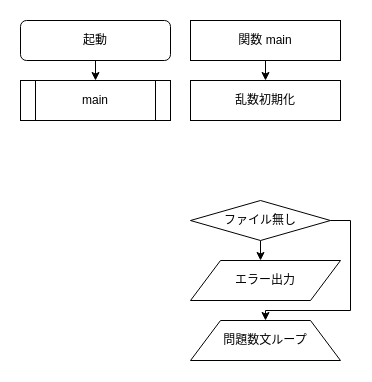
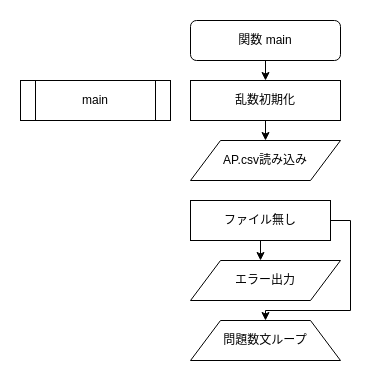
  <mxCell id="0" />
  <mxCell id="1" parent="0" />
- <mxCell id="2" style="edgeStyle=orthogonalEdgeStyle;rounded=0;orthogonalLoop=1;jettySize=auto;html=1;exitX=0.5;exitY=1;exitDx=0;exitDy=0;entryX=0.5;entryY=0;entryDx=0;entryDy=0;" edge="1" parent="1" source="3" target="4"><mxGeometry relative="1" as="geometry" /></mxCell>
- <mxCell id="3" value="起動" style="rounded=1;whiteSpace=wrap;html=1;" vertex="1" parent="1"><mxGeometry width="150" height="40" as="geometry" x="20" y="20" /></mxCell>
  <mxCell id="4" value="main" style="shape=process;whiteSpace=wrap;html=1;backgroundOutline=1;" vertex="1" parent="1"><mxGeometry y="80" width="150" height="40" as="geometry" x="20" /></mxCell>
  <mxCell id="5" style="edgeStyle=orthogonalEdgeStyle;rounded=0;orthogonalLoop=1;jettySize=auto;html=1;exitX=0.5;exitY=1;exitDx=0;exitDy=0;entryX=0.5;entryY=0;entryDx=0;entryDy=0;" edge="1" parent="1" source="6" target="8"><mxGeometry relative="1" as="geometry" /></mxCell>
- <mxCell id="6" value="関数 main" style="whiteSpace=wrap;html=1;rounded=0;" vertex="1" parent="1"><mxGeometry x="190" width="150" height="40" as="geometry" y="20" /></mxCell>
+ <mxCell id="6" value="関数 main" style="rounded=1;whiteSpace=wrap;html=1;" vertex="1" parent="1"><mxGeometry x="190" width="150" height="40" as="geometry" y="20" /></mxCell>
+ <mxCell id="7" style="edgeStyle=orthogonalEdgeStyle;rounded=0;orthogonalLoop=1;jettySize=auto;html=1;exitX=0.5;exitY=1;exitDx=0;exitDy=0;entryX=0.5;entryY=0;entryDx=0;entryDy=0;" edge="1" parent="1" source="8" target="9"><mxGeometry relative="1" as="geometry" /></mxCell>
  <mxCell id="8" value="乱数初期化" style="rounded=0;whiteSpace=wrap;html=1;" vertex="1" parent="1"><mxGeometry x="190" y="80" width="150" height="40" as="geometry" /></mxCell>
+ <mxCell id="9" value="AP.csv読み込み" style="shape=parallelogram;perimeter=parallelogramPerimeter;whiteSpace=wrap;html=1;" vertex="1" parent="1"><mxGeometry x="190" y="140" width="150" height="40" as="geometry" /></mxCell>
  <mxCell id="10" style="edgeStyle=orthogonalEdgeStyle;rounded=0;orthogonalLoop=1;jettySize=auto;html=1;exitX=0.5;exitY=1;exitDx=0;exitDy=0;" edge="1" parent="1" source="12"><mxGeometry relative="1" as="geometry"><mxPoint x="260" y="260" as="targetPoint" /></mxGeometry></mxCell>
  <mxCell id="11" style="edgeStyle=orthogonalEdgeStyle;rounded=0;orthogonalLoop=1;jettySize=auto;html=1;exitX=1;exitY=0.5;exitDx=0;exitDy=0;entryX=0.5;entryY=0;entryDx=0;entryDy=0;" edge="1" parent="1" source="12" target="14"><mxGeometry relative="1" as="geometry"><Array as="points"><mxPoint x="350" y="220" /><mxPoint x="350" y="310" /><mxPoint x="265" y="310" /></Array></mxGeometry></mxCell>
- <mxCell id="12" value="ファイル無し" style="rhombus;whiteSpace=wrap;html=1;" vertex="1" parent="1"><mxGeometry x="190" y="200" width="140" height="40" as="geometry" /></mxCell>
+ <mxCell id="12" value="ファイル無し" style="whiteSpace=wrap;html=1;rounded=0;" vertex="1" parent="1"><mxGeometry x="190" y="200" width="140" height="40" as="geometry" /></mxCell>
  <mxCell id="13" value="エラー出力" style="shape=parallelogram;perimeter=parallelogramPerimeter;whiteSpace=wrap;html=1;" vertex="1" parent="1"><mxGeometry x="190" y="260" width="150" height="40" as="geometry" /></mxCell>
  <mxCell id="14" value="問題数文ループ" style="shape=trapezoid;perimeter=trapezoidPerimeter;whiteSpace=wrap;html=1;" vertex="1" parent="1"><mxGeometry x="190" y="320" width="150" height="40" as="geometry" /></mxCell>
